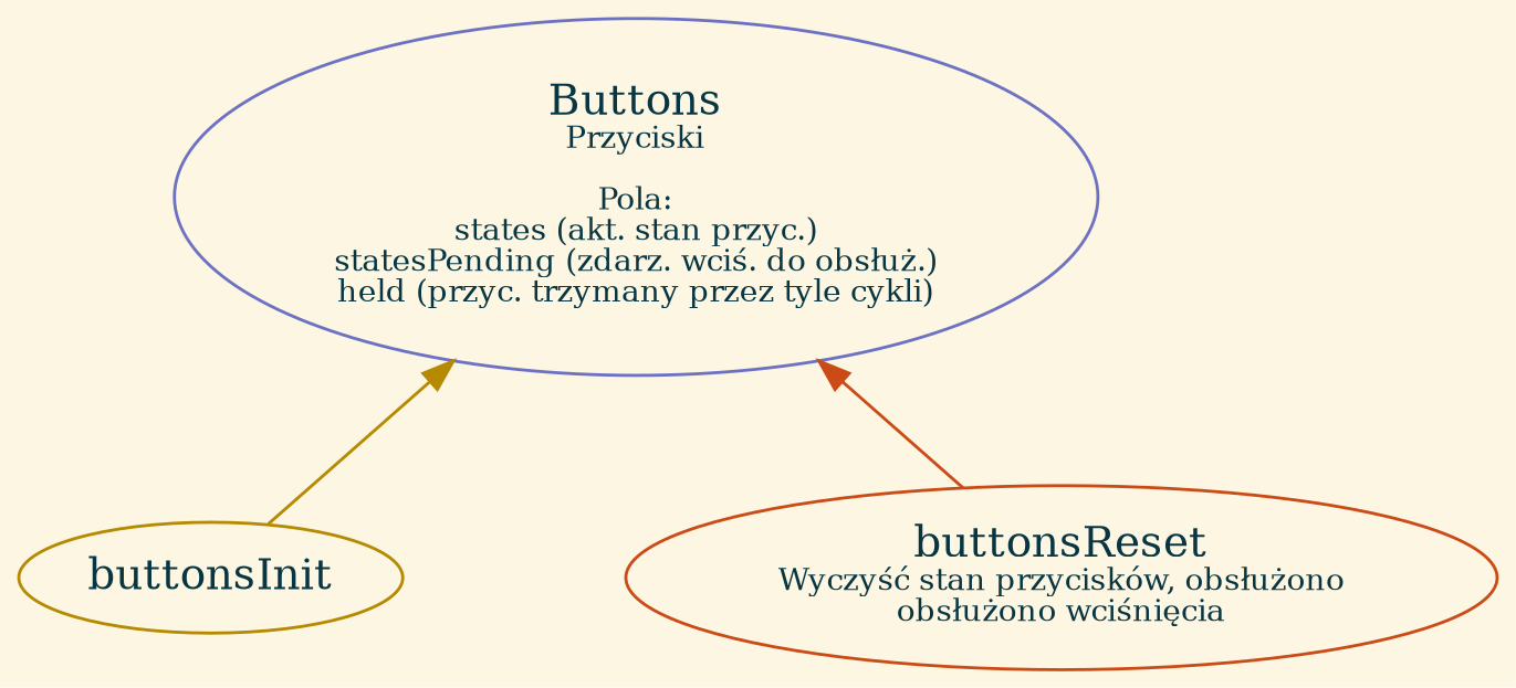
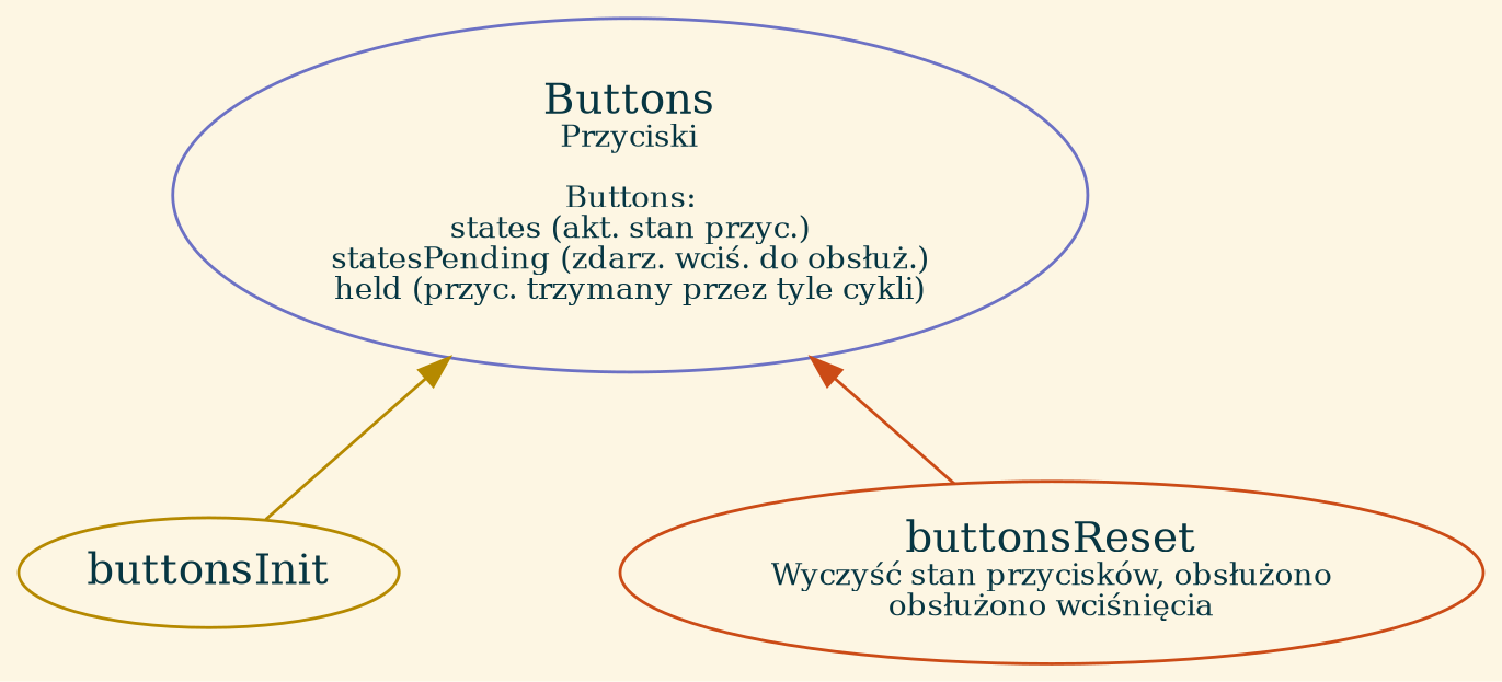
  digraph {
    bgcolor="#fdf6e3"
    nodesep=1
    node [fontcolor="#073642"]
    edge [fontsize=10]
-   n1 [color="#6c71c4" label=<Buttons<BR /><FONT POINT-SIZE="10">Przyciski<BR /><BR />Pola:<BR />states (akt. stan przyc.)<BR />statesPending (zdarz. wciś. do obsłuż.)<BR />held (przyc. trzymany przez tyle cykli)</FONT>>]
+   n1 [color="#6c71c4" label=<Buttons<BR /><FONT POINT-SIZE="10">Przyciski<BR /><BR />Buttons:<BR />states (akt. stan przyc.)<BR />statesPending (zdarz. wciś. do obsłuż.)<BR />held (przyc. trzymany przez tyle cykli)</FONT>>]
    buttonsInit [color="#b58900"]
    n3 [color="#cb4b16" label=<buttonsReset<BR /><FONT POINT-SIZE="10">Wyczyść stan przycisków, obsłużono<BR />obsłużono wciśnięcia</FONT>>]
    subgraph sub_1 {
      rank=source
      n1
    }
    buttonsInit -> n1 [color="#b58900"]
    n3 -> n1 [color="#cb4b16"]
  }
